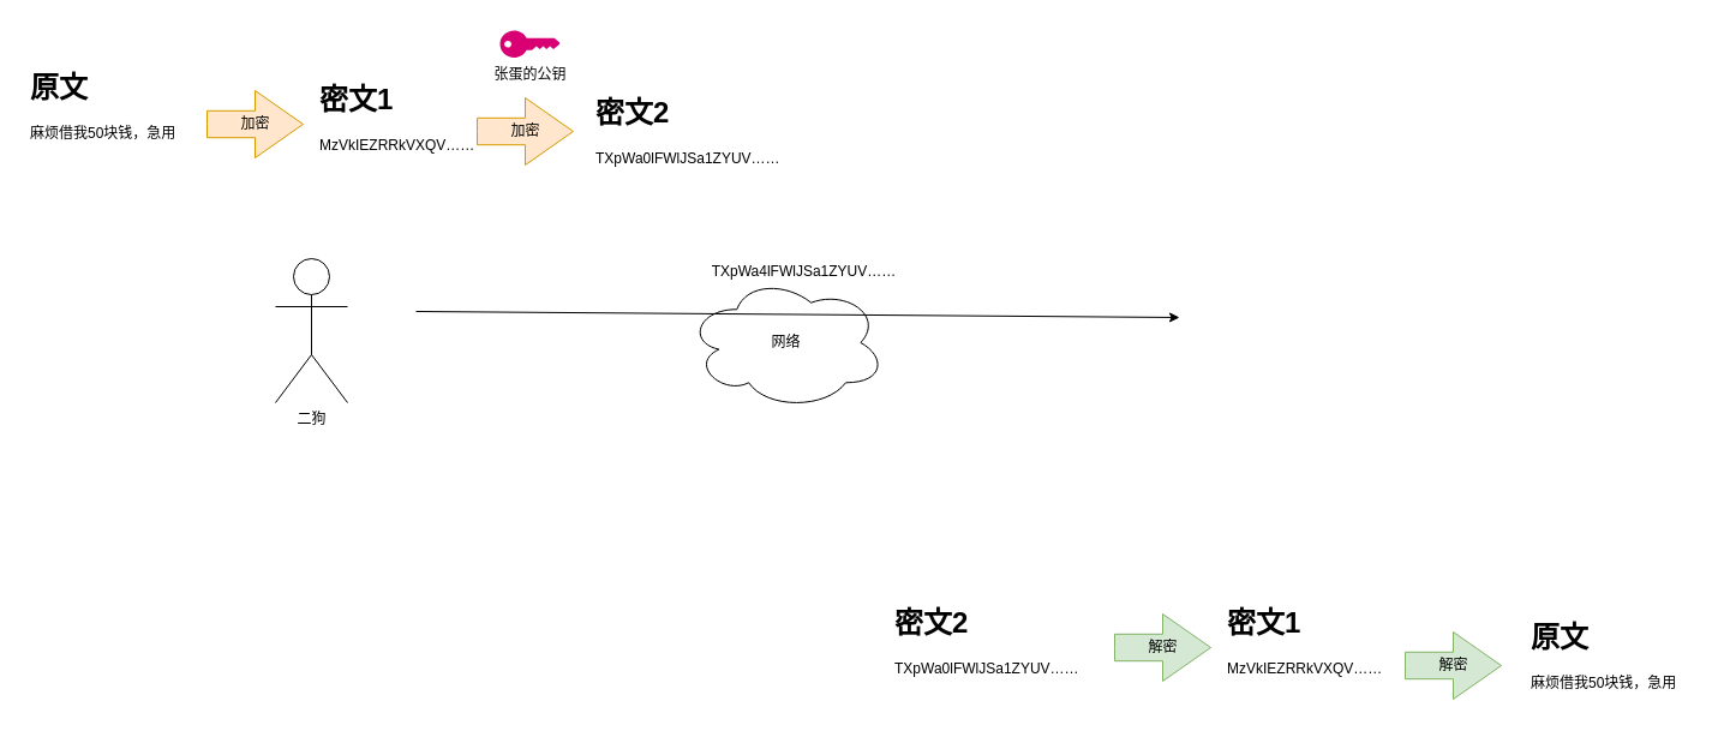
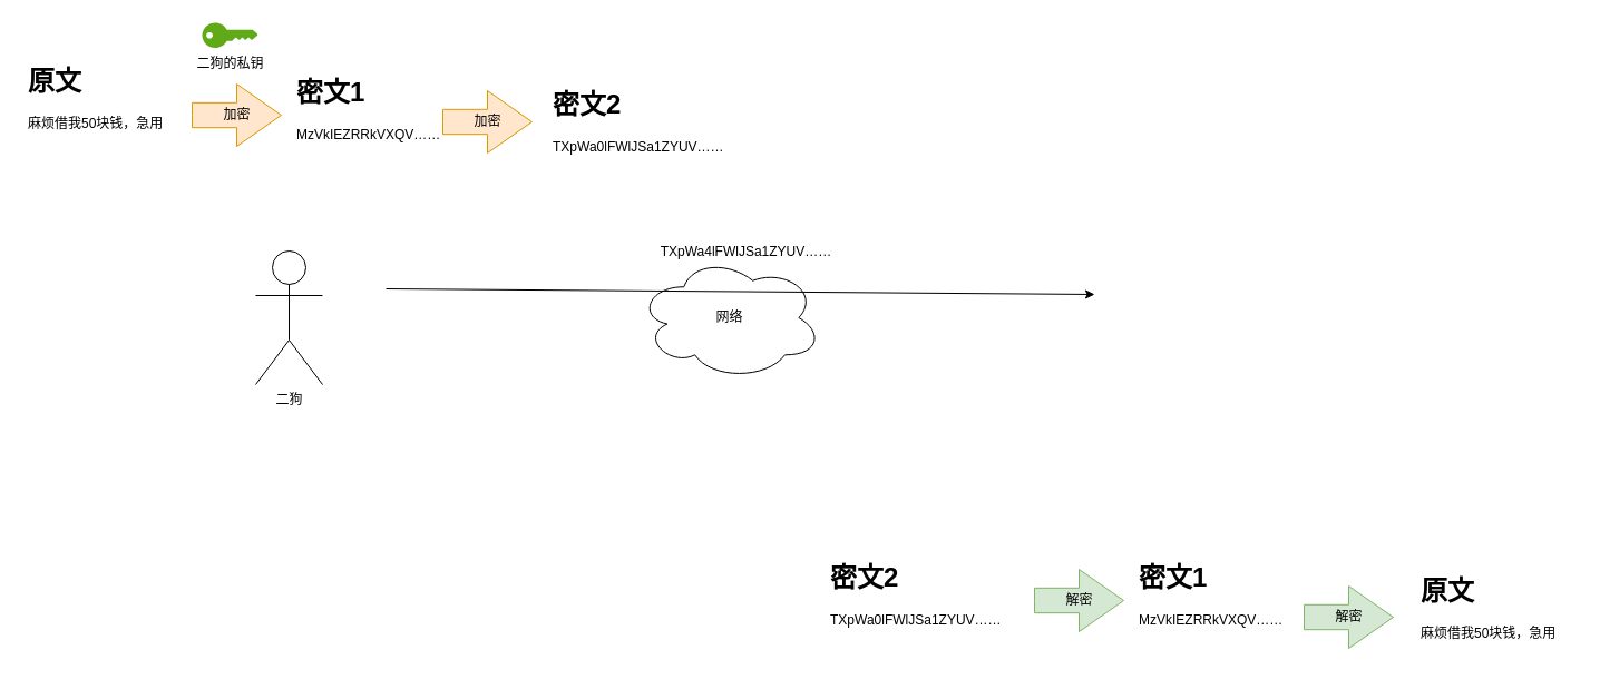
  <mxCell id="0" />
  <mxCell id="1" parent="0" />
- <mxCell id="2" value="二狗" style="shape=umlActor;verticalLabelPosition=bottom;verticalAlign=top;html=1;outlineConnect=0;" parent="1" vertex="1"><mxGeometry x="229" y="215" width="60" height="120" as="geometry" /></mxCell>
- <mxCell id="4" value="张蛋的公钥" style="points=[[0,0.5,0],[0.24,0,0],[0.5,0.28,0],[0.995,0.475,0],[0.5,0.72,0],[0.24,1,0]];verticalLabelPosition=bottom;html=1;verticalAlign=top;aspect=fixed;align=center;pointerEvents=1;shape=mxgraph.cisco19.key;fillColor=#d80073;strokeColor=#A50040;" parent="1" vertex="1"><mxGeometry x="416" y="25" width="50" height="22.5" as="geometry" /></mxCell>
+ <mxCell id="2" value="二狗" style="shape=umlActor;verticalLabelPosition=bottom;verticalAlign=top;html=1;outlineConnect=0;" parent="1" vertex="1"><mxGeometry x="229" y="225" width="60" height="120" as="geometry" /></mxCell>
+ <mxCell id="3" value="二狗的私钥" style="points=[[0,0.5,0],[0.24,0,0],[0.5,0.28,0],[0.995,0.475,0],[0.5,0.72,0],[0.24,1,0]];verticalLabelPosition=bottom;html=1;verticalAlign=top;aspect=fixed;align=center;pointerEvents=1;shape=mxgraph.cisco19.key;fillColor=#60a917;strokeColor=#2D7600;" parent="1" vertex="1"><mxGeometry x="181" y="20" width="50" height="22.5" as="geometry" /></mxCell>
  <mxCell id="5" value="&lt;h1&gt;原文&lt;/h1&gt;&lt;p&gt;&lt;span style=&quot;text-align: center&quot;&gt;麻烦借我50块钱，急用&lt;/span&gt;&lt;br&gt;&lt;/p&gt;" style="text;html=1;strokeColor=none;fillColor=none;spacing=5;spacingTop=-20;whiteSpace=wrap;overflow=hidden;rounded=0;" parent="1" vertex="1"><mxGeometry x="20" y="53" width="144" height="86" as="geometry" /></mxCell>
  <mxCell id="6" value="加密" style="html=1;shadow=0;dashed=0;align=center;verticalAlign=middle;shape=mxgraph.arrows2.arrow;dy=0.6;dx=40;notch=0;fillColor=#ffe6cc;strokeColor=#d79b00;" parent="1" vertex="1"><mxGeometry x="172" y="75" width="80" height="56" as="geometry" /></mxCell>
  <mxCell id="7" value="&lt;h1&gt;密文1&lt;/h1&gt;&lt;p&gt;MzVkIEZRRkVXQV……&lt;/p&gt;" style="text;html=1;strokeColor=none;fillColor=none;spacing=5;spacingTop=-20;whiteSpace=wrap;overflow=hidden;rounded=0;" parent="1" vertex="1"><mxGeometry x="260.5" y="63" width="145" height="85" as="geometry" /></mxCell>
  <mxCell id="8" value="&lt;h1&gt;密文2&lt;/h1&gt;&lt;p&gt;TXpWa0lFWlJSa1ZYUV……&lt;/p&gt;" style="text;html=1;strokeColor=none;fillColor=none;spacing=5;spacingTop=-20;whiteSpace=wrap;overflow=hidden;rounded=0;" parent="1" vertex="1"><mxGeometry x="491" y="74" width="163" height="85" as="geometry" /></mxCell>
  <mxCell id="9" value="加密" style="html=1;shadow=0;dashed=0;align=center;verticalAlign=middle;shape=mxgraph.arrows2.arrow;dy=0.6;dx=40;notch=0;fillColor=#ffe6cc;strokeColor=#d79b00;" parent="1" vertex="1"><mxGeometry x="397" y="81" width="80" height="56" as="geometry" /></mxCell>
  <mxCell id="10" value="网络" style="ellipse;shape=cloud;whiteSpace=wrap;html=1;" parent="1" vertex="1"><mxGeometry x="572" y="229.5" width="165" height="111" as="geometry" /></mxCell>
  <mxCell id="11" value="" style="endArrow=classic;html=1;" parent="1" edge="1"><mxGeometry width="50" height="50" relative="1" as="geometry"><mxPoint x="346" y="259" as="sourcePoint" /><mxPoint x="982" y="264" as="targetPoint" /></mxGeometry></mxCell>
  <mxCell id="12" value="&lt;span style=&quot;text-align: left&quot;&gt;TXpWa4lFWlJSa1ZYUV……&lt;/span&gt;" style="text;html=1;strokeColor=none;fillColor=none;align=center;verticalAlign=middle;whiteSpace=wrap;rounded=0;" parent="1" vertex="1"><mxGeometry x="584" y="215" width="171" height="22" as="geometry" /></mxCell>
  <mxCell id="13" value="&lt;h1&gt;原文&lt;/h1&gt;&lt;p&gt;&lt;span style=&quot;text-align: center&quot;&gt;麻烦借我50块钱，急用&lt;/span&gt;&lt;br&gt;&lt;/p&gt;" style="text;html=1;strokeColor=none;fillColor=none;spacing=5;spacingTop=-20;whiteSpace=wrap;overflow=hidden;rounded=0;" parent="1" vertex="1"><mxGeometry x="1270" y="511" width="144" height="86" as="geometry" /></mxCell>
  <mxCell id="14" value="解密" style="html=1;shadow=0;dashed=0;align=center;verticalAlign=middle;shape=mxgraph.arrows2.arrow;dy=0.6;dx=40;notch=0;fillColor=#d5e8d4;strokeColor=#82b366;" parent="1" vertex="1"><mxGeometry x="928" y="511" width="80" height="56" as="geometry" /></mxCell>
  <mxCell id="15" value="&lt;h1&gt;密文1&lt;/h1&gt;&lt;p&gt;MzVkIEZRRkVXQV……&lt;/p&gt;" style="text;html=1;strokeColor=none;fillColor=none;spacing=5;spacingTop=-20;whiteSpace=wrap;overflow=hidden;rounded=0;" parent="1" vertex="1"><mxGeometry x="1016.5" y="499" width="145" height="85" as="geometry" /></mxCell>
  <mxCell id="16" value="&lt;h1&gt;密文2&lt;/h1&gt;&lt;p&gt;TXpWa0lFWlJSa1ZYUV……&lt;/p&gt;" style="text;html=1;strokeColor=none;fillColor=none;spacing=5;spacingTop=-20;whiteSpace=wrap;overflow=hidden;rounded=0;" parent="1" vertex="1"><mxGeometry x="740" y="499" width="163" height="85" as="geometry" /></mxCell>
  <mxCell id="17" value="解密" style="html=1;shadow=0;dashed=0;align=center;verticalAlign=middle;shape=mxgraph.arrows2.arrow;dy=0.6;dx=40;notch=0;fillColor=#d5e8d4;strokeColor=#82b366;" parent="1" vertex="1"><mxGeometry x="1170" y="526" width="80" height="56" as="geometry" /></mxCell>
